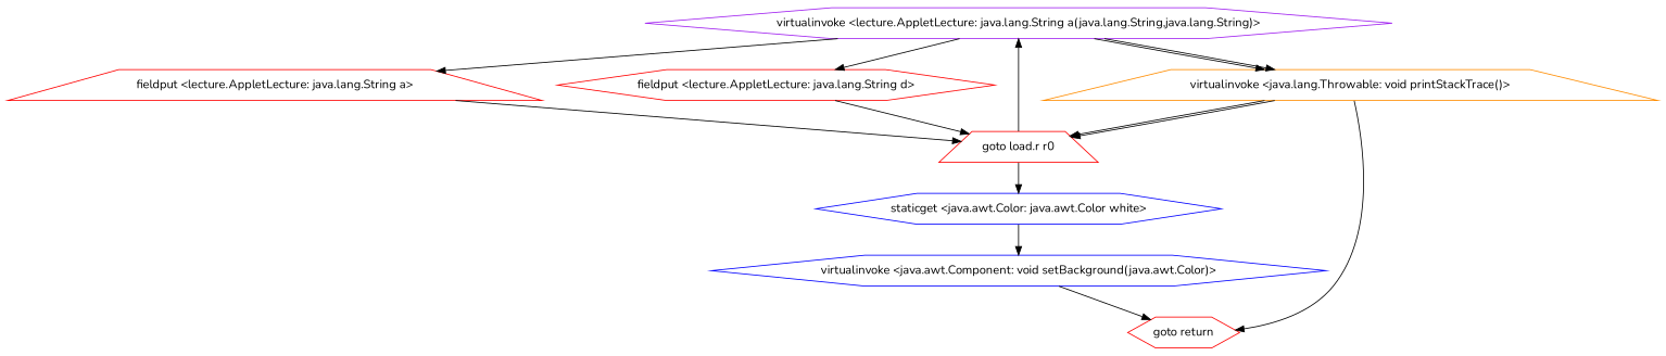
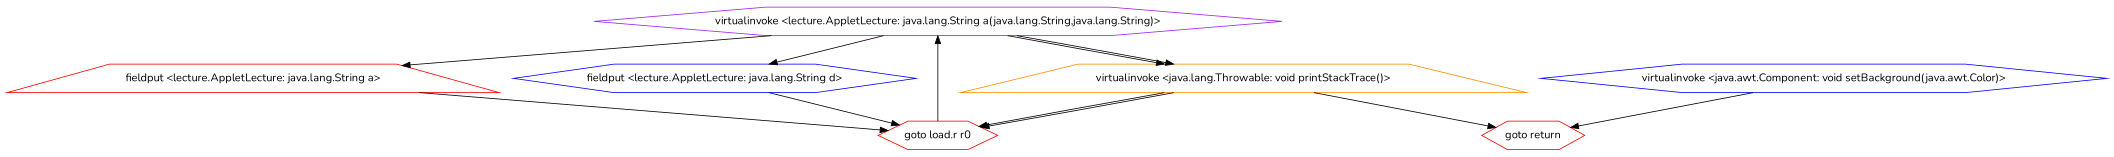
  digraph {
    fontname=Nunito
    node [color=red fontname=Nunito shape=hexagon]
    edge [fontname=Nunito]
    "virtualinvoke <lecture.AppletLecture: java.lang.String a(java.lang.String,java.lang.String)>" [color=purple]
    "fieldput <lecture.AppletLecture: java.lang.String a>" [shape=trapezium]
-   "fieldput <lecture.AppletLecture: java.lang.String d>"
+   "fieldput <lecture.AppletLecture: java.lang.String d>" [color=blue]
    "virtualinvoke <java.lang.Throwable: void printStackTrace()>" [color=darkorange shape=trapezium]
-   "goto load.r r0" [shape=trapezium]
+   "goto load.r r0"
    "goto return"
-   "staticget <java.awt.Color: java.awt.Color white>" [color=blue]
    "virtualinvoke <java.awt.Component: void setBackground(java.awt.Color)>" [color=blue]
    "virtualinvoke <lecture.AppletLecture: java.lang.String a(java.lang.String,java.lang.String)>" -> "fieldput <lecture.AppletLecture: java.lang.String a>"
    "virtualinvoke <lecture.AppletLecture: java.lang.String a(java.lang.String,java.lang.String)>" -> "fieldput <lecture.AppletLecture: java.lang.String d>"
    "virtualinvoke <lecture.AppletLecture: java.lang.String a(java.lang.String,java.lang.String)>" -> "virtualinvoke <java.lang.Throwable: void printStackTrace()>"
    "virtualinvoke <lecture.AppletLecture: java.lang.String a(java.lang.String,java.lang.String)>" -> "virtualinvoke <java.lang.Throwable: void printStackTrace()>"
    "fieldput <lecture.AppletLecture: java.lang.String a>" -> "goto load.r r0"
    "fieldput <lecture.AppletLecture: java.lang.String d>" -> "goto load.r r0"
    "virtualinvoke <java.lang.Throwable: void printStackTrace()>" -> "goto load.r r0"
    "virtualinvoke <java.lang.Throwable: void printStackTrace()>" -> "goto load.r r0"
    "virtualinvoke <java.lang.Throwable: void printStackTrace()>" -> "goto return"
    "goto load.r r0" -> "virtualinvoke <lecture.AppletLecture: java.lang.String a(java.lang.String,java.lang.String)>"
-   "goto load.r r0" -> "staticget <java.awt.Color: java.awt.Color white>"
-   "staticget <java.awt.Color: java.awt.Color white>" -> "virtualinvoke <java.awt.Component: void setBackground(java.awt.Color)>"
    "virtualinvoke <java.awt.Component: void setBackground(java.awt.Color)>" -> "goto return"
  }
